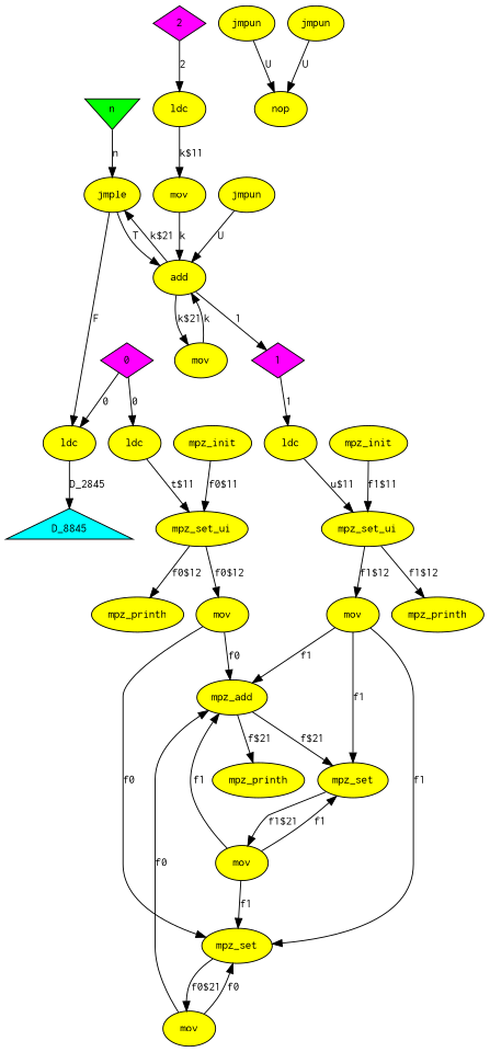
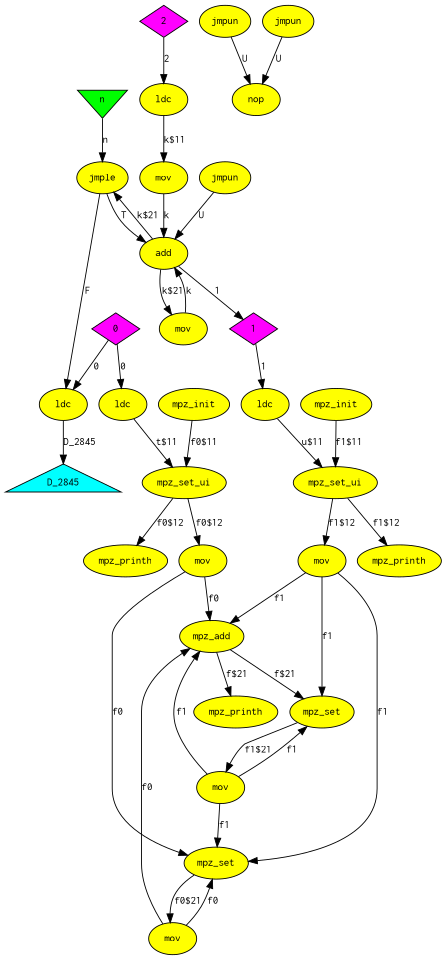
  digraph {
    nodesep=0.175
    rankdir=TB
    node [argix=-1 dataspec=na fillcolor=yellow fontname=Courier fontsize=12 ntype=operation shape=ellipse style=filled]
    edge [argix=-1 dataspec=mpz etype=D fontname=Courier fontsize=12 order=1 vtype=localvar]
-   n1 [argix=0 dataspec=s32 fillcolor=cyan label=D_8845 ntype=outvar shape=triangle]
+   n1 [argix=0 dataspec=s32 fillcolor=cyan label=D_2845 ntype=outvar shape=triangle]
    n2 [label=add]
    n3 [label=jmple]
    n4 [label=mov]
    n5 [dataspec=u32 fillcolor=magenta label=1 ntype=constant shape=diamond]
    n6 [label=ldc]
    n7 [dataspec=u32 fillcolor=magenta label=0 ntype=constant shape=diamond]
    n8 [label=ldc]
    n9 [label=mpz_set_ui]
    n10 [label=ldc]
    n11 [label=mpz_set_ui]
    n12 [dataspec=u32 fillcolor=magenta label=2 ntype=constant shape=diamond]
    n13 [label=ldc]
    n14 [label=mov]
    n15 [label=jmpun]
    n16 [label=jmpun]
    n17 [label=nop]
    n18 [label=jmpun]
    n19 [label=mov]
    n20 [label=mpz_printh]
    n21 [label=mov]
    n22 [label=mpz_printh]
    n23 [label=mpz_add]
    n24 [label=mpz_set]
    n25 [label=mpz_set]
    n26 [label=mpz_printh]
    n27 [label=mov]
    n28 [label=mov]
    n29 [label=mpz_init]
    n30 [label=mpz_init]
    n31 [argix=0 dataspec=u32 fillcolor=green label=n ntype=invar shape=invtriangle]
    n2 -> n3 [dataspec=u32 label="k$21"]
    n2 -> n4 [dataspec=u32 label="k$21"]
    n2 -> n5 [dataspec=u32 label=1 order=2 vtype=globalvar]
    n3 -> n2 [dataspec=u1 etype=T label=T vtype=""]
    n3 -> n6 [dataspec=u1 etype=F label=F order=2 vtype=""]
    n4 -> n2 [dataspec=u32 label=k]
    n5 -> n10 [dataspec=u32 label=1 vtype=globalvar]
    n6 -> n1 [dataspec=s32 label=D_2845 vtype=outarg]
    n7 -> n6 [dataspec=u32 label=0 vtype=globalvar]
    n7 -> n8 [dataspec=u32 label=0 vtype=globalvar]
    n8 -> n9 [dataspec=u32 label="t$11" order=2]
    n9 -> n19 [label="f0$12"]
    n9 -> n20 [label="f0$12"]
    n10 -> n11 [dataspec=u32 label="u$11" order=2]
    n11 -> n21 [label="f1$12"]
    n11 -> n22 [label="f1$12"]
    n12 -> n13 [dataspec=u32 label=2 vtype=globalvar]
    n13 -> n14 [dataspec=u32 label="k$11"]
    n14 -> n2 [dataspec=u32 label=k]
    n15 -> n2 [dataspec=u1 etype=U label=U vtype=""]
    n16 -> n17 [dataspec=u1 etype=U label=U vtype=""]
    n18 -> n17 [dataspec=u1 etype=U label=U vtype=""]
    n19 -> n23 [label=f0 order=2]
    n19 -> n24 [label=f0]
    n21 -> n23 [label=f1]
    n21 -> n24 [label=f1 order=2]
    n21 -> n25 [label=f1]
    n23 -> n25 [label="f$21" order=2]
    n23 -> n26 [label="f$21"]
    n24 -> n27 [label="f0$21"]
    n25 -> n28 [label="f1$21"]
    n27 -> n23 [label=f0 order=2]
    n27 -> n24 [label=f0]
    n28 -> n23 [label=f1]
    n28 -> n24 [label=f1 order=2]
    n28 -> n25 [label=f1]
    n29 -> n9 [label="f0$11"]
    n30 -> n11 [label="f1$11"]
    n31 -> n3 [dataspec=u32 label=n order=2 vtype=inarg]
  }
